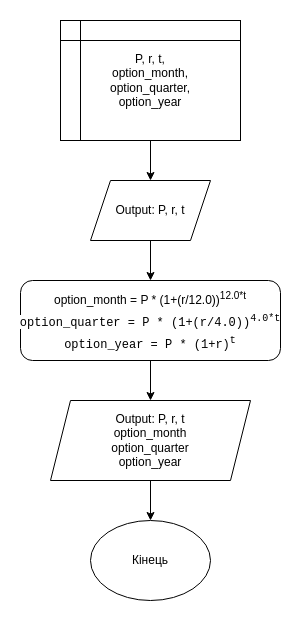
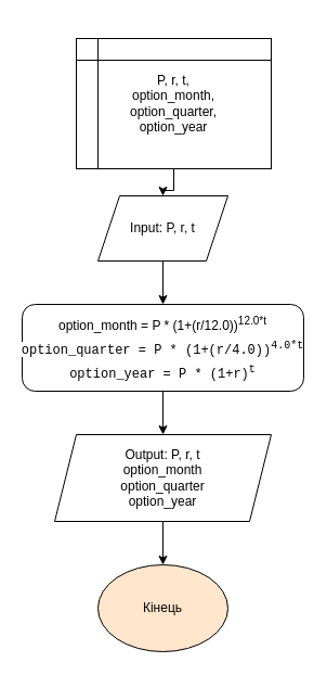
  <mxCell id="0" />
  <mxCell id="1" parent="0" />
  <mxCell id="2" value="" style="edgeStyle=orthogonalEdgeStyle;rounded=0;orthogonalLoop=1;jettySize=auto;html=1;" edge="1" parent="1" source="3" target="5"><mxGeometry relative="1" as="geometry" /></mxCell>
- <mxCell id="3" value="P, r, t,&lt;div&gt;option_month,&lt;/div&gt;&lt;div&gt;option_quarter,&lt;/div&gt;&lt;div&gt;option_year&lt;/div&gt;" style="shape=internalStorage;whiteSpace=wrap;html=1;backgroundOutline=1;" vertex="1" parent="1"><mxGeometry x="60" y="20" width="180" height="120" as="geometry" /></mxCell>
+ <mxCell id="3" value="P, r, t,&lt;div&gt;option_month,&lt;/div&gt;&lt;div&gt;option_quarter,&lt;/div&gt;&lt;div&gt;option_year&lt;/div&gt;" style="shape=internalStorage;whiteSpace=wrap;html=1;backgroundOutline=1;" vertex="1" parent="1"><mxGeometry x="70" y="35" width="180" height="120" as="geometry" /></mxCell>
  <mxCell id="4" value="" style="edgeStyle=orthogonalEdgeStyle;rounded=0;orthogonalLoop=1;jettySize=auto;html=1;" edge="1" parent="1" source="5" target="7"><mxGeometry relative="1" as="geometry" /></mxCell>
- <mxCell id="5" value="Output: P, r, t" style="shape=parallelogram;perimeter=parallelogramPerimeter;whiteSpace=wrap;html=1;fixedSize=1;" vertex="1" parent="1"><mxGeometry x="90" y="180" width="120" height="60" as="geometry" /></mxCell>
+ <mxCell id="5" value="Input: P, r, t" style="shape=parallelogram;perimeter=parallelogramPerimeter;whiteSpace=wrap;html=1;fixedSize=1;" vertex="1" parent="1"><mxGeometry x="90" y="180" width="120" height="60" as="geometry" /></mxCell>
  <mxCell id="6" value="" style="edgeStyle=orthogonalEdgeStyle;rounded=0;orthogonalLoop=1;jettySize=auto;html=1;" edge="1" parent="1" source="7" target="9"><mxGeometry relative="1" as="geometry" /></mxCell>
  <mxCell id="7" value="&lt;p style=&quot;line-height: 50%; white-space: pre;&quot;&gt;&lt;font style=&quot;font-size: 12px; background-color: rgb(255, 255, 255);&quot; face=&quot;Helvetica&quot;&gt;option_month = P * (1+(r/12.0))&lt;sup&gt;12.0*t&lt;/sup&gt;&lt;/font&gt;&lt;/p&gt;&lt;p style=&quot;line-height: 50%; white-space: pre;&quot;&gt;&lt;span style=&quot;background-color: rgb(255, 255, 255);&quot;&gt;&lt;span style=&quot;font-family: Consolas, &amp;quot;Courier New&amp;quot;, monospace;&quot;&gt;option_quarter = P * &lt;/span&gt;&lt;span style=&quot;font-family: Consolas, &amp;quot;Courier New&amp;quot;, monospace;&quot;&gt;(&lt;/span&gt;&lt;span style=&quot;font-family: Consolas, &amp;quot;Courier New&amp;quot;, monospace;&quot;&gt;1&lt;/span&gt;&lt;span style=&quot;font-family: Consolas, &amp;quot;Courier New&amp;quot;, monospace;&quot;&gt;+(r/&lt;/span&gt;&lt;span style=&quot;font-family: Consolas, &amp;quot;Courier New&amp;quot;, monospace;&quot;&gt;4.0&lt;/span&gt;&lt;span style=&quot;font-family: Consolas, &amp;quot;Courier New&amp;quot;, monospace;&quot;&gt;))&lt;/span&gt;&lt;sup&gt;&lt;span style=&quot;font-family: Consolas, &amp;quot;Courier New&amp;quot;, monospace;&quot;&gt;4.0&lt;/span&gt;&lt;span style=&quot;font-family: Consolas, &amp;quot;Courier New&amp;quot;, monospace;&quot;&gt;*t&lt;/span&gt;&lt;/sup&gt;&lt;/span&gt;&lt;/p&gt;&lt;div style=&quot;font-family: Consolas, &amp;quot;Courier New&amp;quot;, monospace; line-height: 50%; white-space: pre;&quot;&gt;&lt;p style=&quot;line-height: 50%;&quot;&gt;&lt;font style=&quot;font-size: 12px; background-color: rgb(255, 255, 255);&quot;&gt;option_year = P * (1+r)&lt;sup&gt;t&lt;/sup&gt;&lt;/font&gt;&lt;/p&gt;&lt;/div&gt;" style="rounded=1;whiteSpace=wrap;html=1;align=center;" vertex="1" parent="1"><mxGeometry x="20" y="280" width="260" height="80" as="geometry" /></mxCell>
  <mxCell id="8" value="" style="edgeStyle=orthogonalEdgeStyle;rounded=0;orthogonalLoop=1;jettySize=auto;html=1;" edge="1" parent="1" source="9" target="10"><mxGeometry relative="1" as="geometry" /></mxCell>
  <mxCell id="9" value="Output: P, r, t&lt;div&gt;option_month&lt;/div&gt;&lt;div&gt;option_quarter&lt;/div&gt;&lt;div&gt;option_year&lt;/div&gt;" style="shape=parallelogram;perimeter=parallelogramPerimeter;whiteSpace=wrap;html=1;fixedSize=1;" vertex="1" parent="1"><mxGeometry x="50" y="400" width="200" height="80" as="geometry" /></mxCell>
- <mxCell id="10" value="Кінець" style="ellipse;whiteSpace=wrap;html=1;" vertex="1" parent="1"><mxGeometry x="90" y="520" width="120" height="80" as="geometry" /></mxCell>
+ <mxCell id="10" value="Кінець" style="ellipse;whiteSpace=wrap;html=1;fillColor=#ffe6cc;" vertex="1" parent="1"><mxGeometry x="90" y="520" width="120" height="80" as="geometry" /></mxCell>
